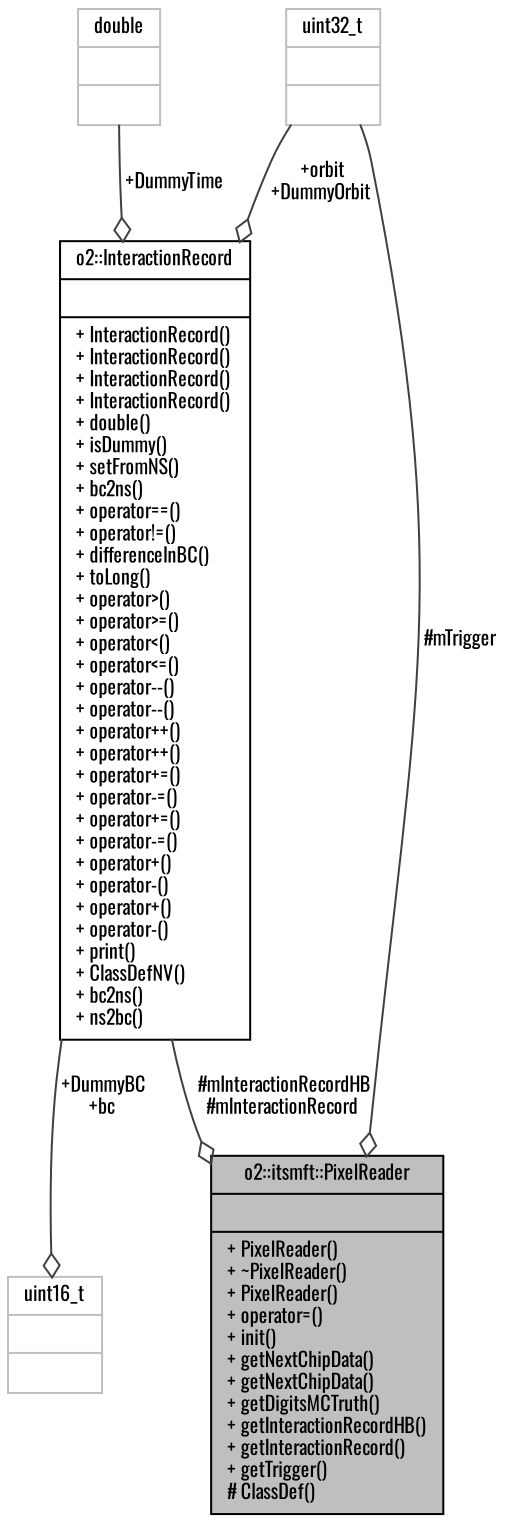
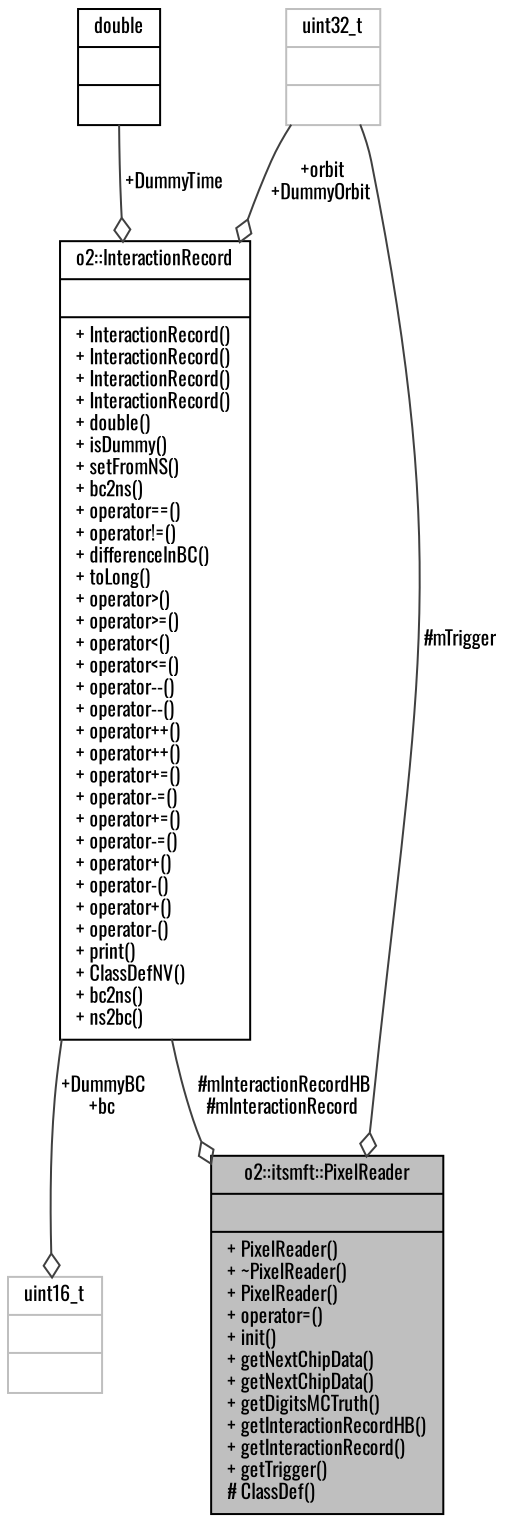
  digraph {
    fontname=Oswald
    node [color=grey75 fontname=Oswald fontsize=10 shape=record]
    edge [arrowhead=odiamond color=grey25 fontname=Oswald fontsize=10 labelfontname=Helvetica labelfontsize=10 style=solid]
    n1 [color=black fillcolor=grey75 fontcolor=black height=0.2 label="{o2::itsmft::PixelReader\n||+ PixelReader()\l+ ~PixelReader()\l+ PixelReader()\l+ operator=()\l+ init()\l+ getNextChipData()\l+ getNextChipData()\l+ getDigitsMCTruth()\l+ getInteractionRecordHB()\l+ getInteractionRecord()\l+ getTrigger()\l# ClassDef()\l}" style=filled width=0.4]
    n2 [color=black height=0.2 label="{o2::InteractionRecord\n||+ InteractionRecord()\l+ InteractionRecord()\l+ InteractionRecord()\l+ InteractionRecord()\l+ double()\l+ isDummy()\l+ setFromNS()\l+ bc2ns()\l+ operator==()\l+ operator!=()\l+ differenceInBC()\l+ toLong()\l+ operator\>()\l+ operator\>=()\l+ operator\<()\l+ operator\<=()\l+ operator--()\l+ operator--()\l+ operator++()\l+ operator++()\l+ operator+=()\l+ operator-=()\l+ operator+=()\l+ operator-=()\l+ operator+()\l+ operator-()\l+ operator+()\l+ operator-()\l+ print()\l+ ClassDefNV()\l+ bc2ns()\l+ ns2bc()\l}" width=0.4]
    n3 [height=0.2 label="{uint16_t\n||}" width=0.4]
-   n4 [height=0.2 label="{double\n||}" width=0.4]
+   n4 [color=black height=0.2 label="{double\n||}" width=0.4]
    n5 [height=0.2 label="{uint32_t\n||}" width=0.4]
    n2 -> n1 [label=" #mInteractionRecordHB\n#mInteractionRecord"]
    n2 -> n3 [label=" +DummyBC\n+bc"]
    n4 -> n2 [label=" +DummyTime"]
    n5 -> n1 [label=" #mTrigger"]
    n5 -> n2 [label=" +orbit\n+DummyOrbit"]
  }
